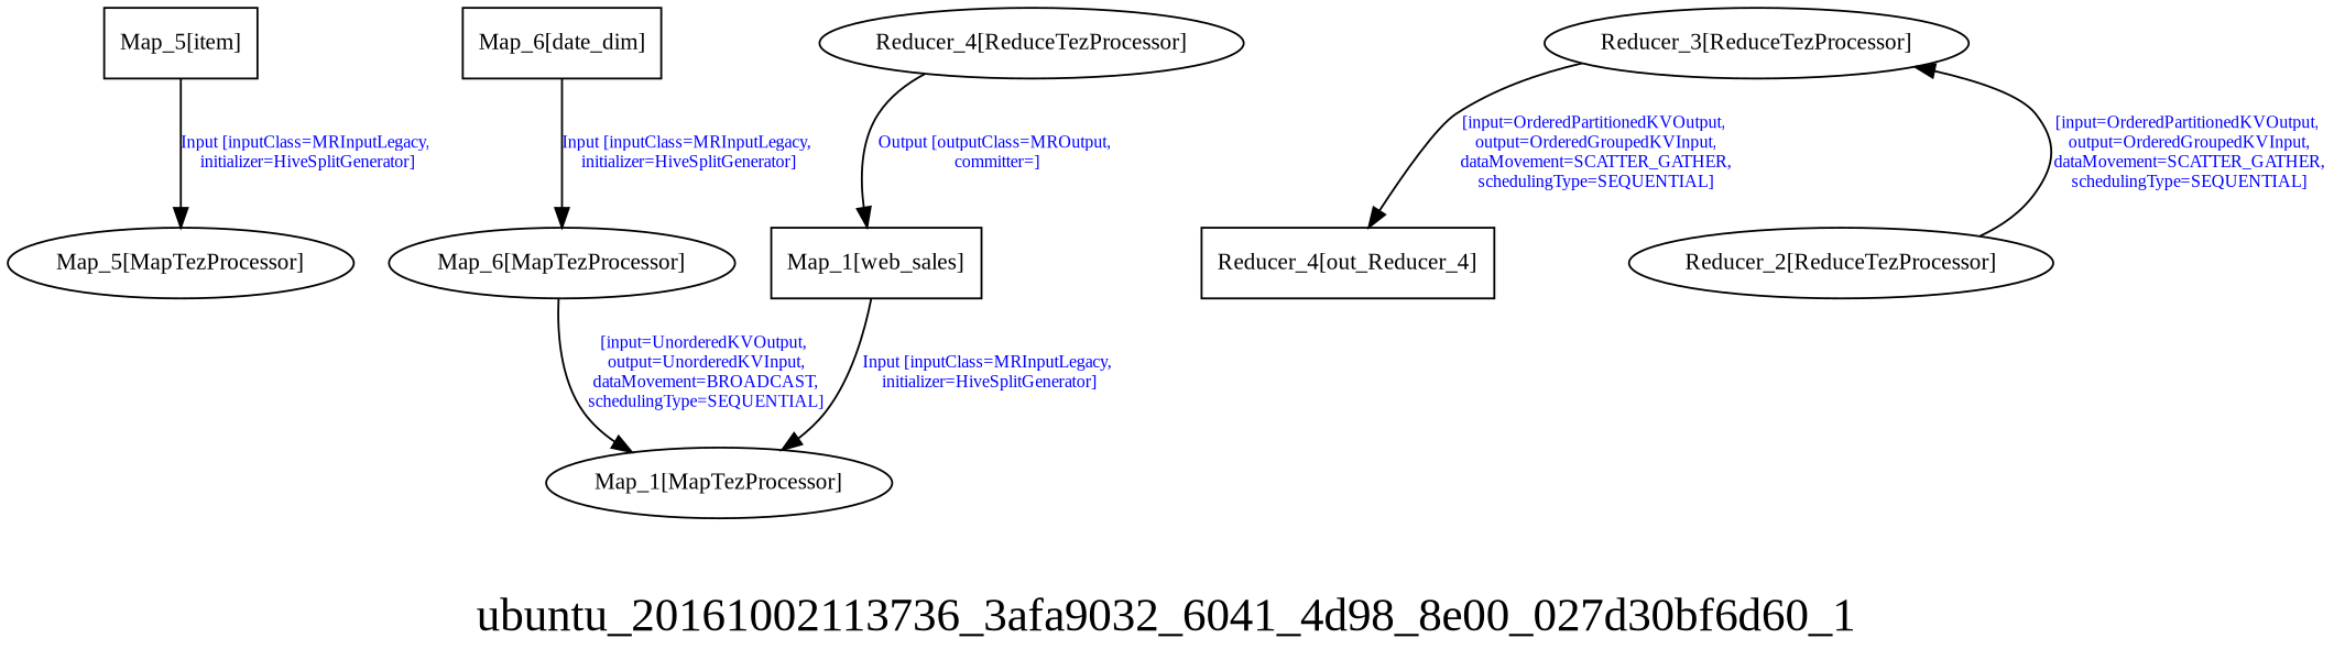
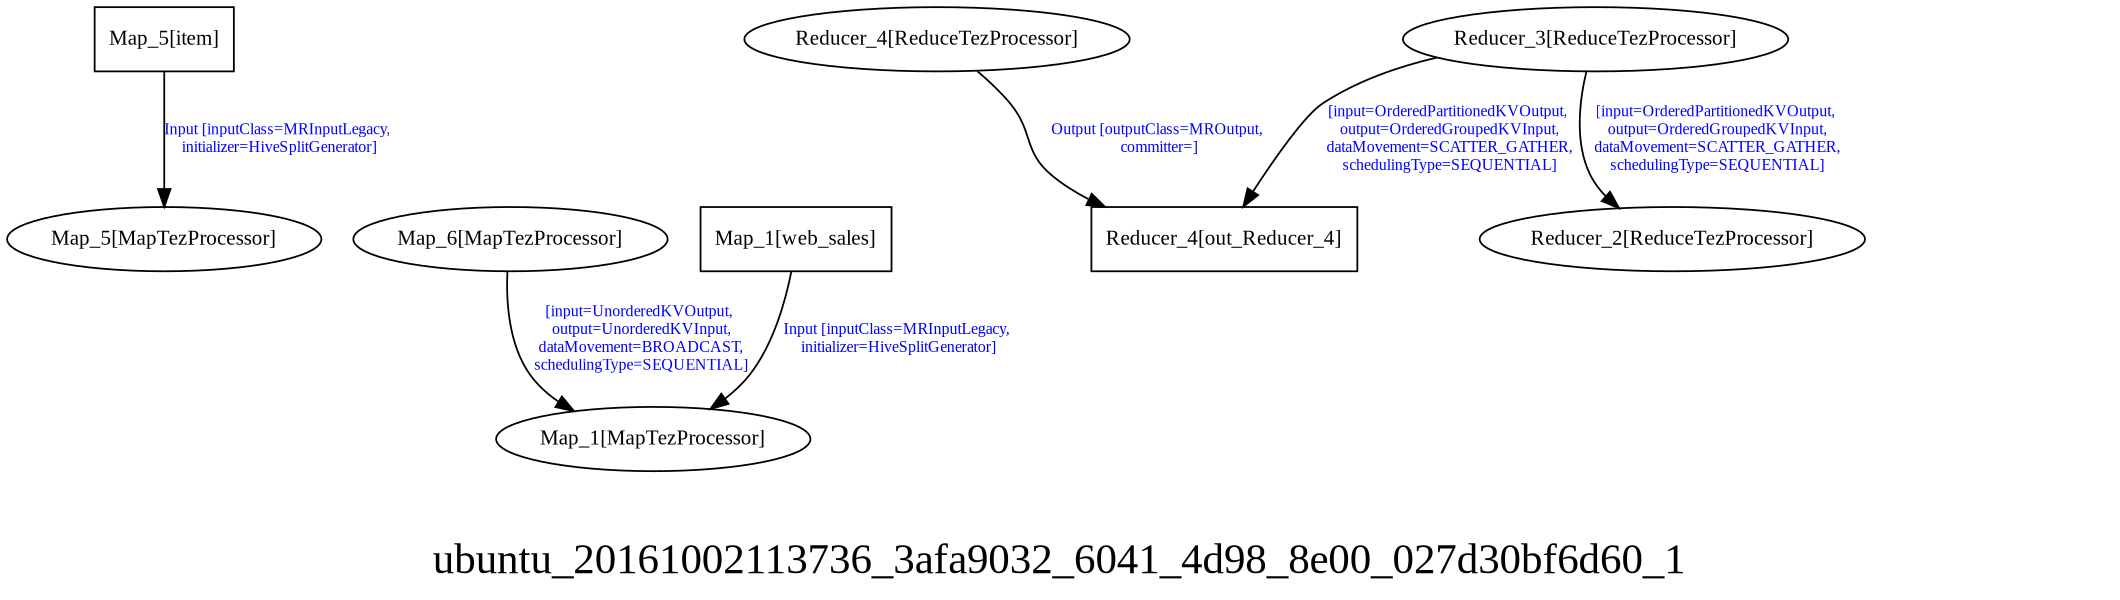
  digraph {
    fontname="Liberation Serif"
    fontsize=24
    label=ubuntu_20161002113736_3afa9032_6041_4d98_8e00_027d30bf6d60_1
    node [fontname="Liberation Serif" fontsize=12]
    edge [fontcolor=blue fontname="Liberation Serif" fontsize=9]
    n1 [label="Map_5[item]" shape=box]
    n2 [label="Map_5[MapTezProcessor]"]
    n3 [label="Map_1[MapTezProcessor]"]
    n4 [label="Reducer_4[ReduceTezProcessor]"]
    n5 [label="Reducer_4[out_Reducer_4]" shape=box]
    n6 [label="Reducer_2[ReduceTezProcessor]"]
    n7 [label="Reducer_3[ReduceTezProcessor]"]
    n8 [label="Map_6[MapTezProcessor]"]
    n9 [label="Map_1[web_sales]" shape=box]
-   n10 [label="Map_6[date_dim]" shape=box]
    n1 -> n2 [label="Input [inputClass=MRInputLegacy,\n initializer=HiveSplitGenerator]"]
-   n4 -> n9 [label="Output [outputClass=MROutput,\n committer=]"]
-   n6 -> n7 [label="[input=OrderedPartitionedKVOutput,\n output=OrderedGroupedKVInput,\n dataMovement=SCATTER_GATHER,\n schedulingType=SEQUENTIAL]"]
+   n4 -> n5 [label="Output [outputClass=MROutput,\n committer=]"]
+   n7 -> n6 [label="[input=OrderedPartitionedKVOutput,\n output=OrderedGroupedKVInput,\n dataMovement=SCATTER_GATHER,\n schedulingType=SEQUENTIAL]"]
    n7 -> n5 [label="[input=OrderedPartitionedKVOutput,\n output=OrderedGroupedKVInput,\n dataMovement=SCATTER_GATHER,\n schedulingType=SEQUENTIAL]"]
    n8 -> n3 [label="[input=UnorderedKVOutput,\n output=UnorderedKVInput,\n dataMovement=BROADCAST,\n schedulingType=SEQUENTIAL]"]
    n9 -> n3 [label="Input [inputClass=MRInputLegacy,\n initializer=HiveSplitGenerator]"]
-   n10 -> n8 [label="Input [inputClass=MRInputLegacy,\n initializer=HiveSplitGenerator]"]
  }
